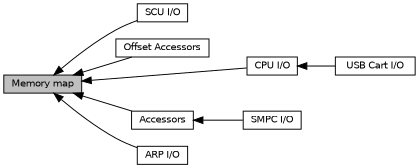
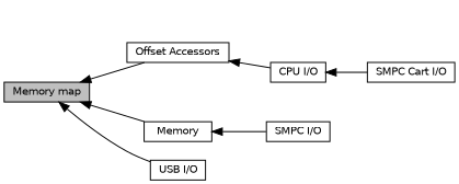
  digraph {
    rankdir=LR
    node [color=black fillcolor=white fontname=Helvetica fontsize=10 shape=box style=filled]
    edge [dir=back fontname=Helvetica fontsize=10 labelfontname=Helvetica labelfontsize=10 shape=plaintext style=solid]
-   n1 [height=0.2 label="SCU I/O" width=0.4]
    n2 [fillcolor=grey75 fontcolor=black height=0.2 label="Memory map" width=0.4]
    n3 [height=0.2 label="Offset Accessors" width=0.4]
-   n4 [height=0.2 label=Accessors width=0.4]
+   n4 [height=0.2 label=Memory width=0.4]
    n5 [height=0.2 label="CPU I/O" width=0.4]
-   n6 [height=0.2 label="ARP I/O" width=0.4]
-   n7 [height=0.2 label="USB Cart I/O" width=0.4]
+   n6 [height=0.2 label="USB I/O" width=0.4]
+   n7 [height=0.2 label="SMPC Cart I/O" width=0.4]
    n8 [height=0.2 label="SMPC I/O" width=0.4]
-   n2 -> n1
    n2 -> n3
    n2 -> n4
-   n2 -> n5
+   n3 -> n5
    n2 -> n6
    n4 -> n8
    n5 -> n7
  }
